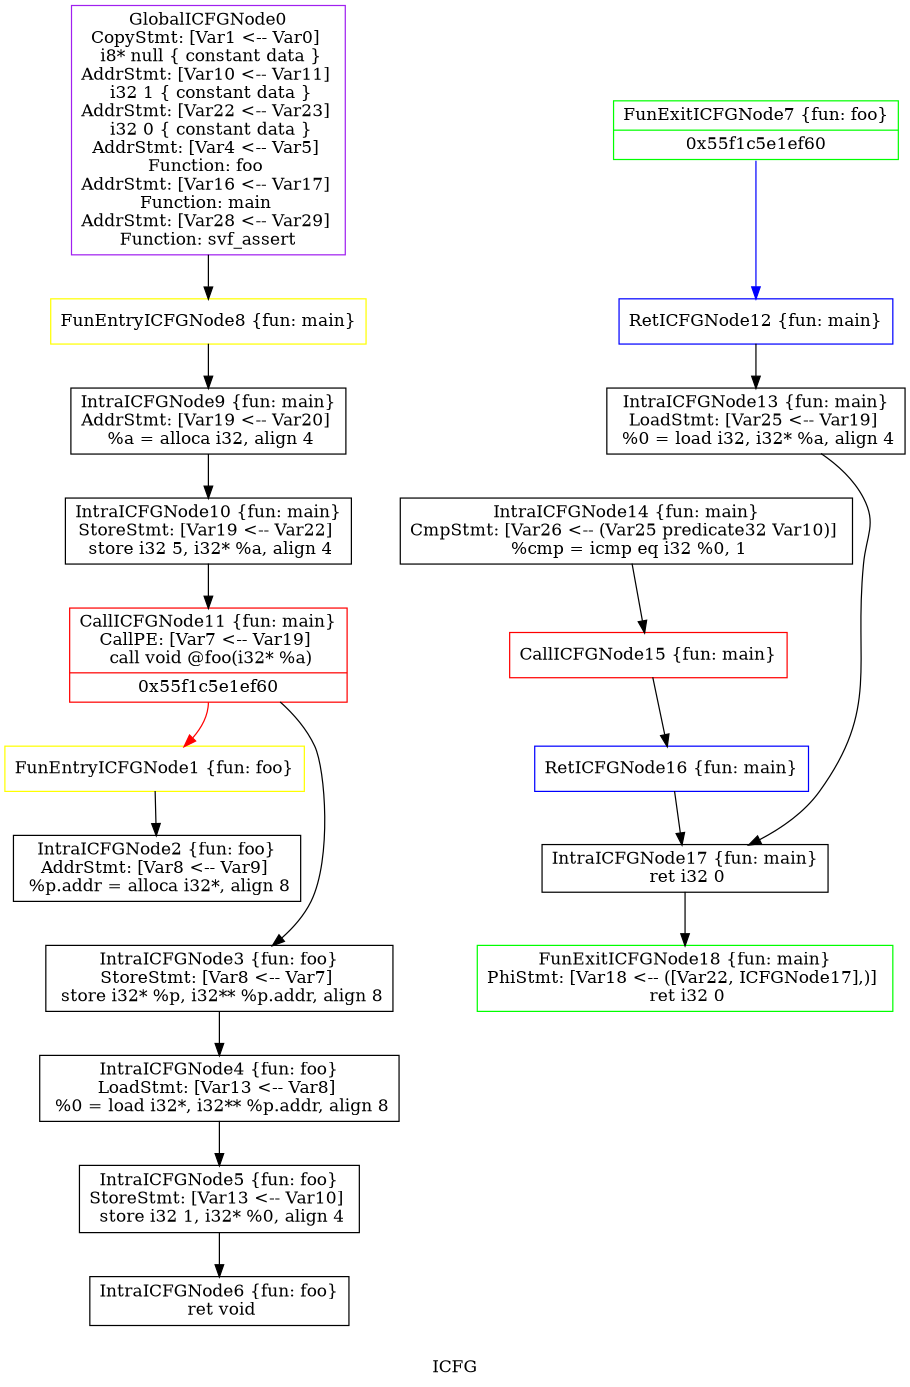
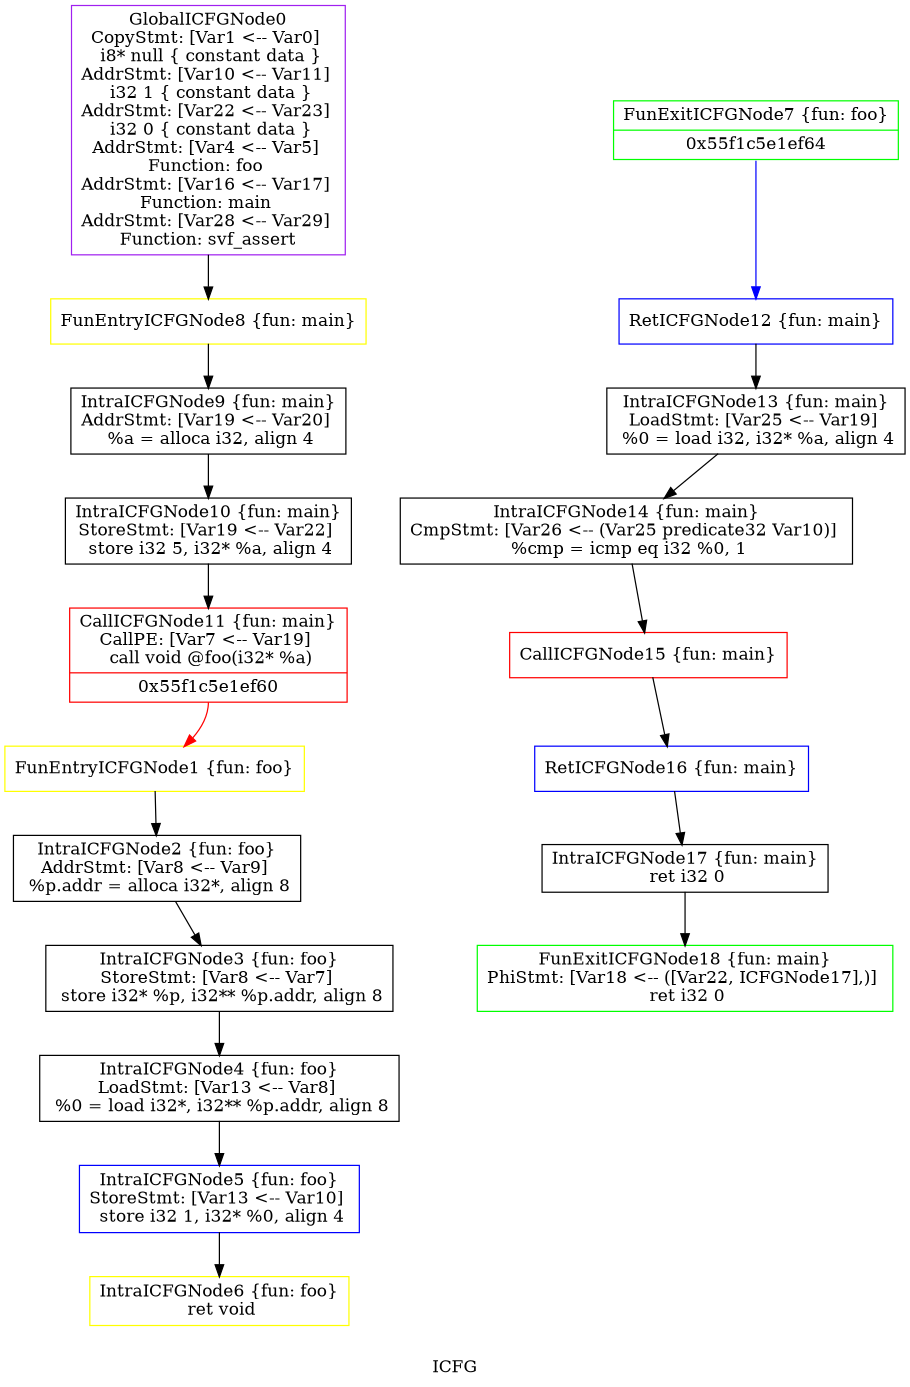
  digraph {
    label=ICFG
    node [color=black shape=record]
    edge [style=solid]
    n1 [color=purple label="{GlobalICFGNode0\nCopyStmt: [Var1 \<-- Var0]  \n i8* null \{ constant data \}\nAddrStmt: [Var10 \<-- Var11]  \n i32 1 \{ constant data \}\nAddrStmt: [Var22 \<-- Var23]  \n i32 0 \{ constant data \}\nAddrStmt: [Var4 \<-- Var5]  \nFunction: foo \nAddrStmt: [Var16 \<-- Var17]  \nFunction: main \nAddrStmt: [Var28 \<-- Var29]  \nFunction: svf_assert }"]
    n2 [color=yellow label="{FunEntryICFGNode8 \{fun: main\}}"]
    n3 [label="{IntraICFGNode9 \{fun: main\}\nAddrStmt: [Var19 \<-- Var20]  \n   %a = alloca i32, align 4 }"]
    n4 [label="{IntraICFGNode10 \{fun: main\}\nStoreStmt: [Var19 \<-- Var22]  \n   store i32 5, i32* %a, align 4 }"]
    n5 [color=yellow label="{FunEntryICFGNode1 \{fun: foo\}}"]
    n6 [label="{IntraICFGNode2 \{fun: foo\}\nAddrStmt: [Var8 \<-- Var9]  \n   %p.addr = alloca i32*, align 8 }"]
    n7 [label="{IntraICFGNode3 \{fun: foo\}\nStoreStmt: [Var8 \<-- Var7]  \n   store i32* %p, i32** %p.addr, align 8 }"]
    n8 [label="{IntraICFGNode4 \{fun: foo\}\nLoadStmt: [Var13 \<-- Var8]  \n   %0 = load i32*, i32** %p.addr, align 8 }"]
-   n9 [label="{IntraICFGNode5 \{fun: foo\}\nStoreStmt: [Var13 \<-- Var10]  \n   store i32 1, i32* %0, align 4 }"]
-   n10 [label="{IntraICFGNode6 \{fun: foo\}\n   ret void }"]
-   n11 [color=green label="{FunExitICFGNode7 \{fun: foo\}|{<s0>0x55f1c5e1ef60}}"]
+   n9 [color=blue label="{IntraICFGNode5 \{fun: foo\}\nStoreStmt: [Var13 \<-- Var10]  \n   store i32 1, i32* %0, align 4 }"]
+   n10 [color=yellow label="{IntraICFGNode6 \{fun: foo\}\n   ret void }"]
+   n11 [color=green label="{FunExitICFGNode7 \{fun: foo\}|{<s0>0x55f1c5e1ef64}}"]
    n12 [color=blue label="{RetICFGNode12 \{fun: main\}}"]
    n13 [label="{IntraICFGNode13 \{fun: main\}\nLoadStmt: [Var25 \<-- Var19]  \n   %0 = load i32, i32* %a, align 4 }"]
    n14 [label="{IntraICFGNode14 \{fun: main\}\nCmpStmt: [Var26 \<-- (Var25 predicate32 Var10)]  \n   %cmp = icmp eq i32 %0, 1 }"]
    n15 [color=red label="{CallICFGNode11 \{fun: main\}\nCallPE: [Var7 \<-- Var19]  \n   call void @foo(i32* %a) |{<s0>0x55f1c5e1ef60}}"]
    n16 [color=red label="{CallICFGNode15 \{fun: main\}}"]
    n17 [color=blue label="{RetICFGNode16 \{fun: main\}}"]
    n18 [label="{IntraICFGNode17 \{fun: main\}\n   ret i32 0 }"]
    n19 [color=green label="{FunExitICFGNode18 \{fun: main\}\nPhiStmt: [Var18 \<-- ([Var22, ICFGNode17],)]  \n   ret i32 0 }"]
    n1 -> n2
    n2 -> n3
    n3 -> n4
    n4 -> n15
    n5 -> n6
-   n15 -> n7
+   n6 -> n7
    n7 -> n8
    n8 -> n9
    n9 -> n10
    n11 -> n12 [color=blue tailport=s0]
    n12 -> n13
-   n13 -> n18
+   n13 -> n14
    n14 -> n16
    n15 -> n5 [color=red tailport=s0]
    n16 -> n17
    n17 -> n18
    n18 -> n19
  }
